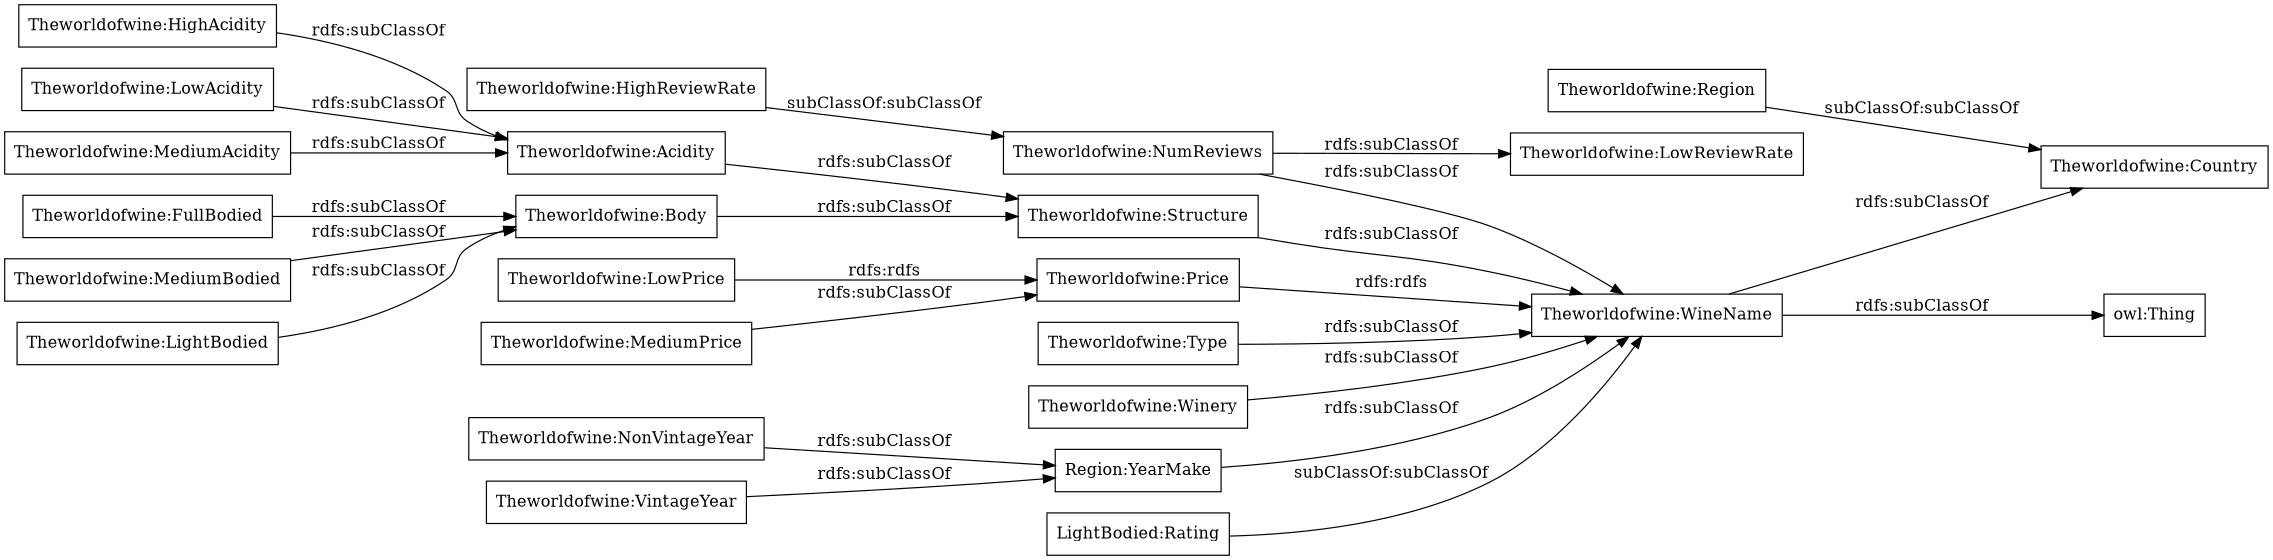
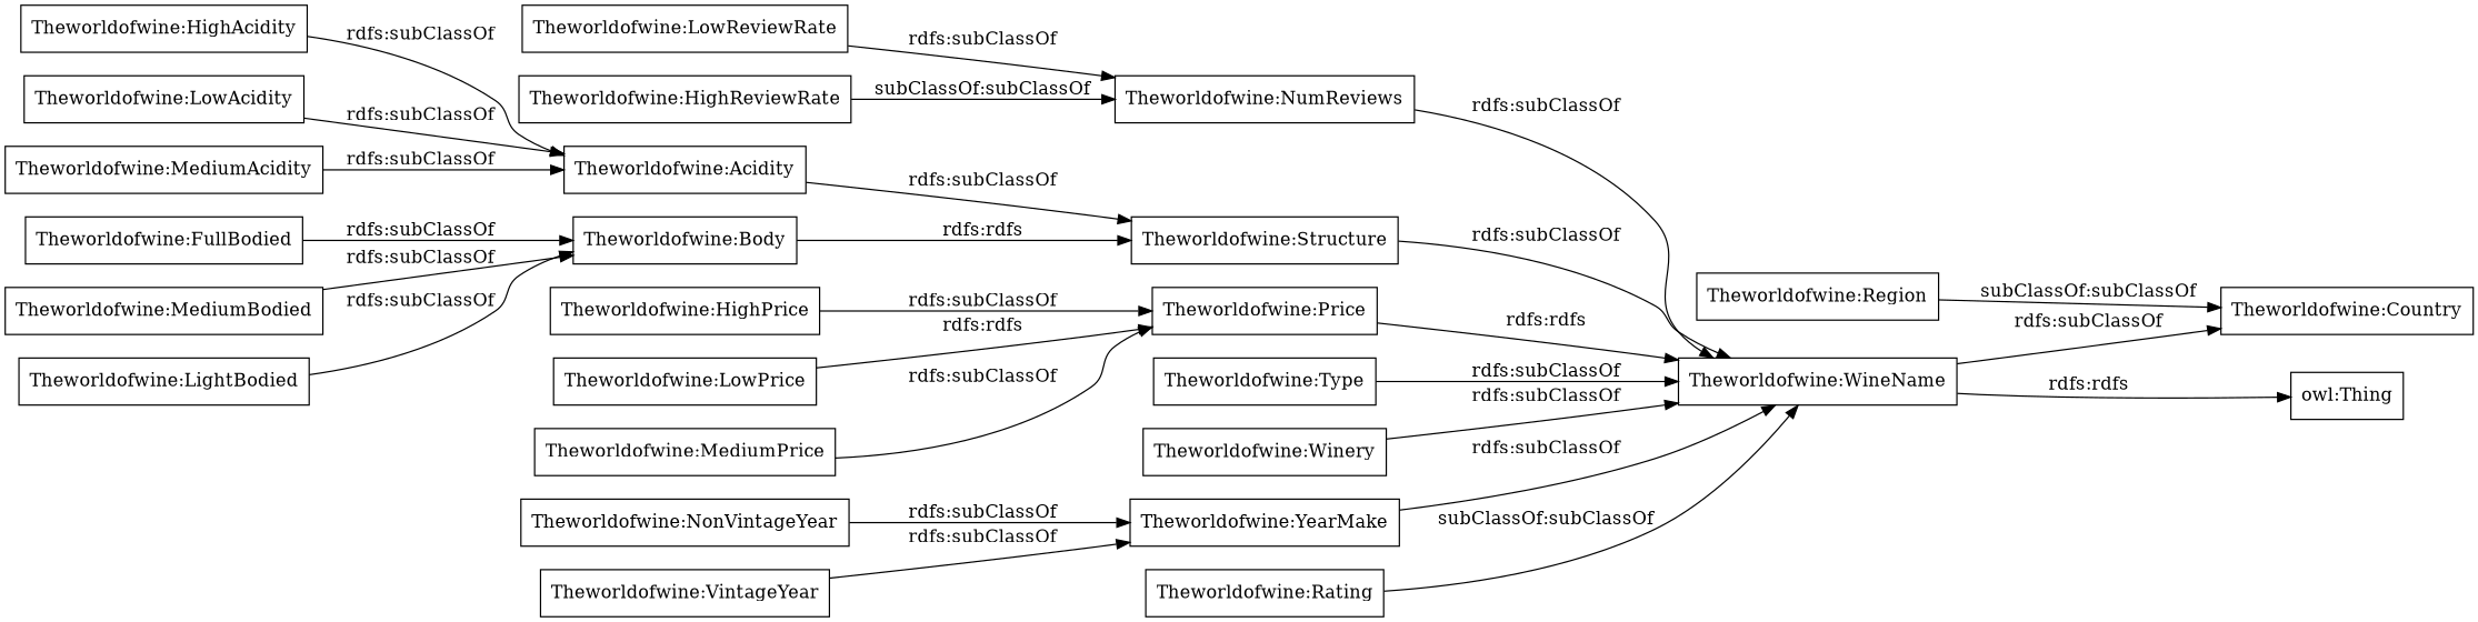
  digraph {
    rankdir=LR
    node [color=black shape=rectangle]
    "Theworldofwine:WineName"
    "owl:Thing"
    "Theworldofwine:Country"
    "Theworldofwine:NumReviews"
    "Theworldofwine:Structure"
    "Theworldofwine:Price"
    "Theworldofwine:Type"
+   "Theworldofwine:HighPrice"
    "Theworldofwine:LowReviewRate"
    "Theworldofwine:Winery"
    "Theworldofwine:NonVintageYear"
-   "Theworldofwine:YearMake" [label="Region:YearMake"]
+   "Theworldofwine:YearMake"
    "Theworldofwine:HighAcidity"
    "Theworldofwine:Acidity"
    "Theworldofwine:FullBodied"
    "Theworldofwine:Body"
    "Theworldofwine:VintageYear"
    "Theworldofwine:MediumBodied"
-   "Theworldofwine:Rating" [label="LightBodied:Rating"]
+   "Theworldofwine:Rating"
    "Theworldofwine:LightBodied"
    "Theworldofwine:LowPrice"
    "Theworldofwine:HighReviewRate"
    "Theworldofwine:LowAcidity"
    "Theworldofwine:MediumPrice"
    "Theworldofwine:Region"
    "Theworldofwine:MediumAcidity"
-   "Theworldofwine:WineName" -> "owl:Thing" [label="rdfs:subClassOf"]
+   "Theworldofwine:WineName" -> "owl:Thing" [label="rdfs:rdfs"]
    "Theworldofwine:WineName" -> "Theworldofwine:Country" [label="rdfs:subClassOf"]
    "Theworldofwine:NumReviews" -> "Theworldofwine:WineName" [label="rdfs:subClassOf"]
    "Theworldofwine:Structure" -> "Theworldofwine:WineName" [label="rdfs:subClassOf"]
    "Theworldofwine:Price" -> "Theworldofwine:WineName" [label="rdfs:rdfs"]
    "Theworldofwine:Type" -> "Theworldofwine:WineName" [label="rdfs:subClassOf"]
-   "Theworldofwine:NumReviews" -> "Theworldofwine:LowReviewRate" [label="rdfs:subClassOf"]
+   "Theworldofwine:HighPrice" -> "Theworldofwine:Price" [label="rdfs:subClassOf"]
+   "Theworldofwine:LowReviewRate" -> "Theworldofwine:NumReviews" [label="rdfs:subClassOf"]
    "Theworldofwine:Winery" -> "Theworldofwine:WineName" [label="rdfs:subClassOf"]
    "Theworldofwine:NonVintageYear" -> "Theworldofwine:YearMake" [label="rdfs:subClassOf"]
    "Theworldofwine:YearMake" -> "Theworldofwine:WineName" [label="rdfs:subClassOf"]
    "Theworldofwine:HighAcidity" -> "Theworldofwine:Acidity" [label="rdfs:subClassOf"]
    "Theworldofwine:Acidity" -> "Theworldofwine:Structure" [label="rdfs:subClassOf"]
    "Theworldofwine:FullBodied" -> "Theworldofwine:Body" [label="rdfs:subClassOf"]
-   "Theworldofwine:Body" -> "Theworldofwine:Structure" [label="rdfs:subClassOf"]
+   "Theworldofwine:Body" -> "Theworldofwine:Structure" [label="rdfs:rdfs"]
    "Theworldofwine:VintageYear" -> "Theworldofwine:YearMake" [label="rdfs:subClassOf"]
    "Theworldofwine:MediumBodied" -> "Theworldofwine:Body" [label="rdfs:subClassOf"]
    "Theworldofwine:Rating" -> "Theworldofwine:WineName" [label="subClassOf:subClassOf"]
    "Theworldofwine:LightBodied" -> "Theworldofwine:Body" [label="rdfs:subClassOf"]
    "Theworldofwine:LowPrice" -> "Theworldofwine:Price" [label="rdfs:rdfs"]
    "Theworldofwine:HighReviewRate" -> "Theworldofwine:NumReviews" [label="subClassOf:subClassOf"]
    "Theworldofwine:LowAcidity" -> "Theworldofwine:Acidity" [label="rdfs:subClassOf"]
    "Theworldofwine:MediumPrice" -> "Theworldofwine:Price" [label="rdfs:subClassOf"]
    "Theworldofwine:Region" -> "Theworldofwine:Country" [label="subClassOf:subClassOf"]
    "Theworldofwine:MediumAcidity" -> "Theworldofwine:Acidity" [label="rdfs:subClassOf"]
  }
